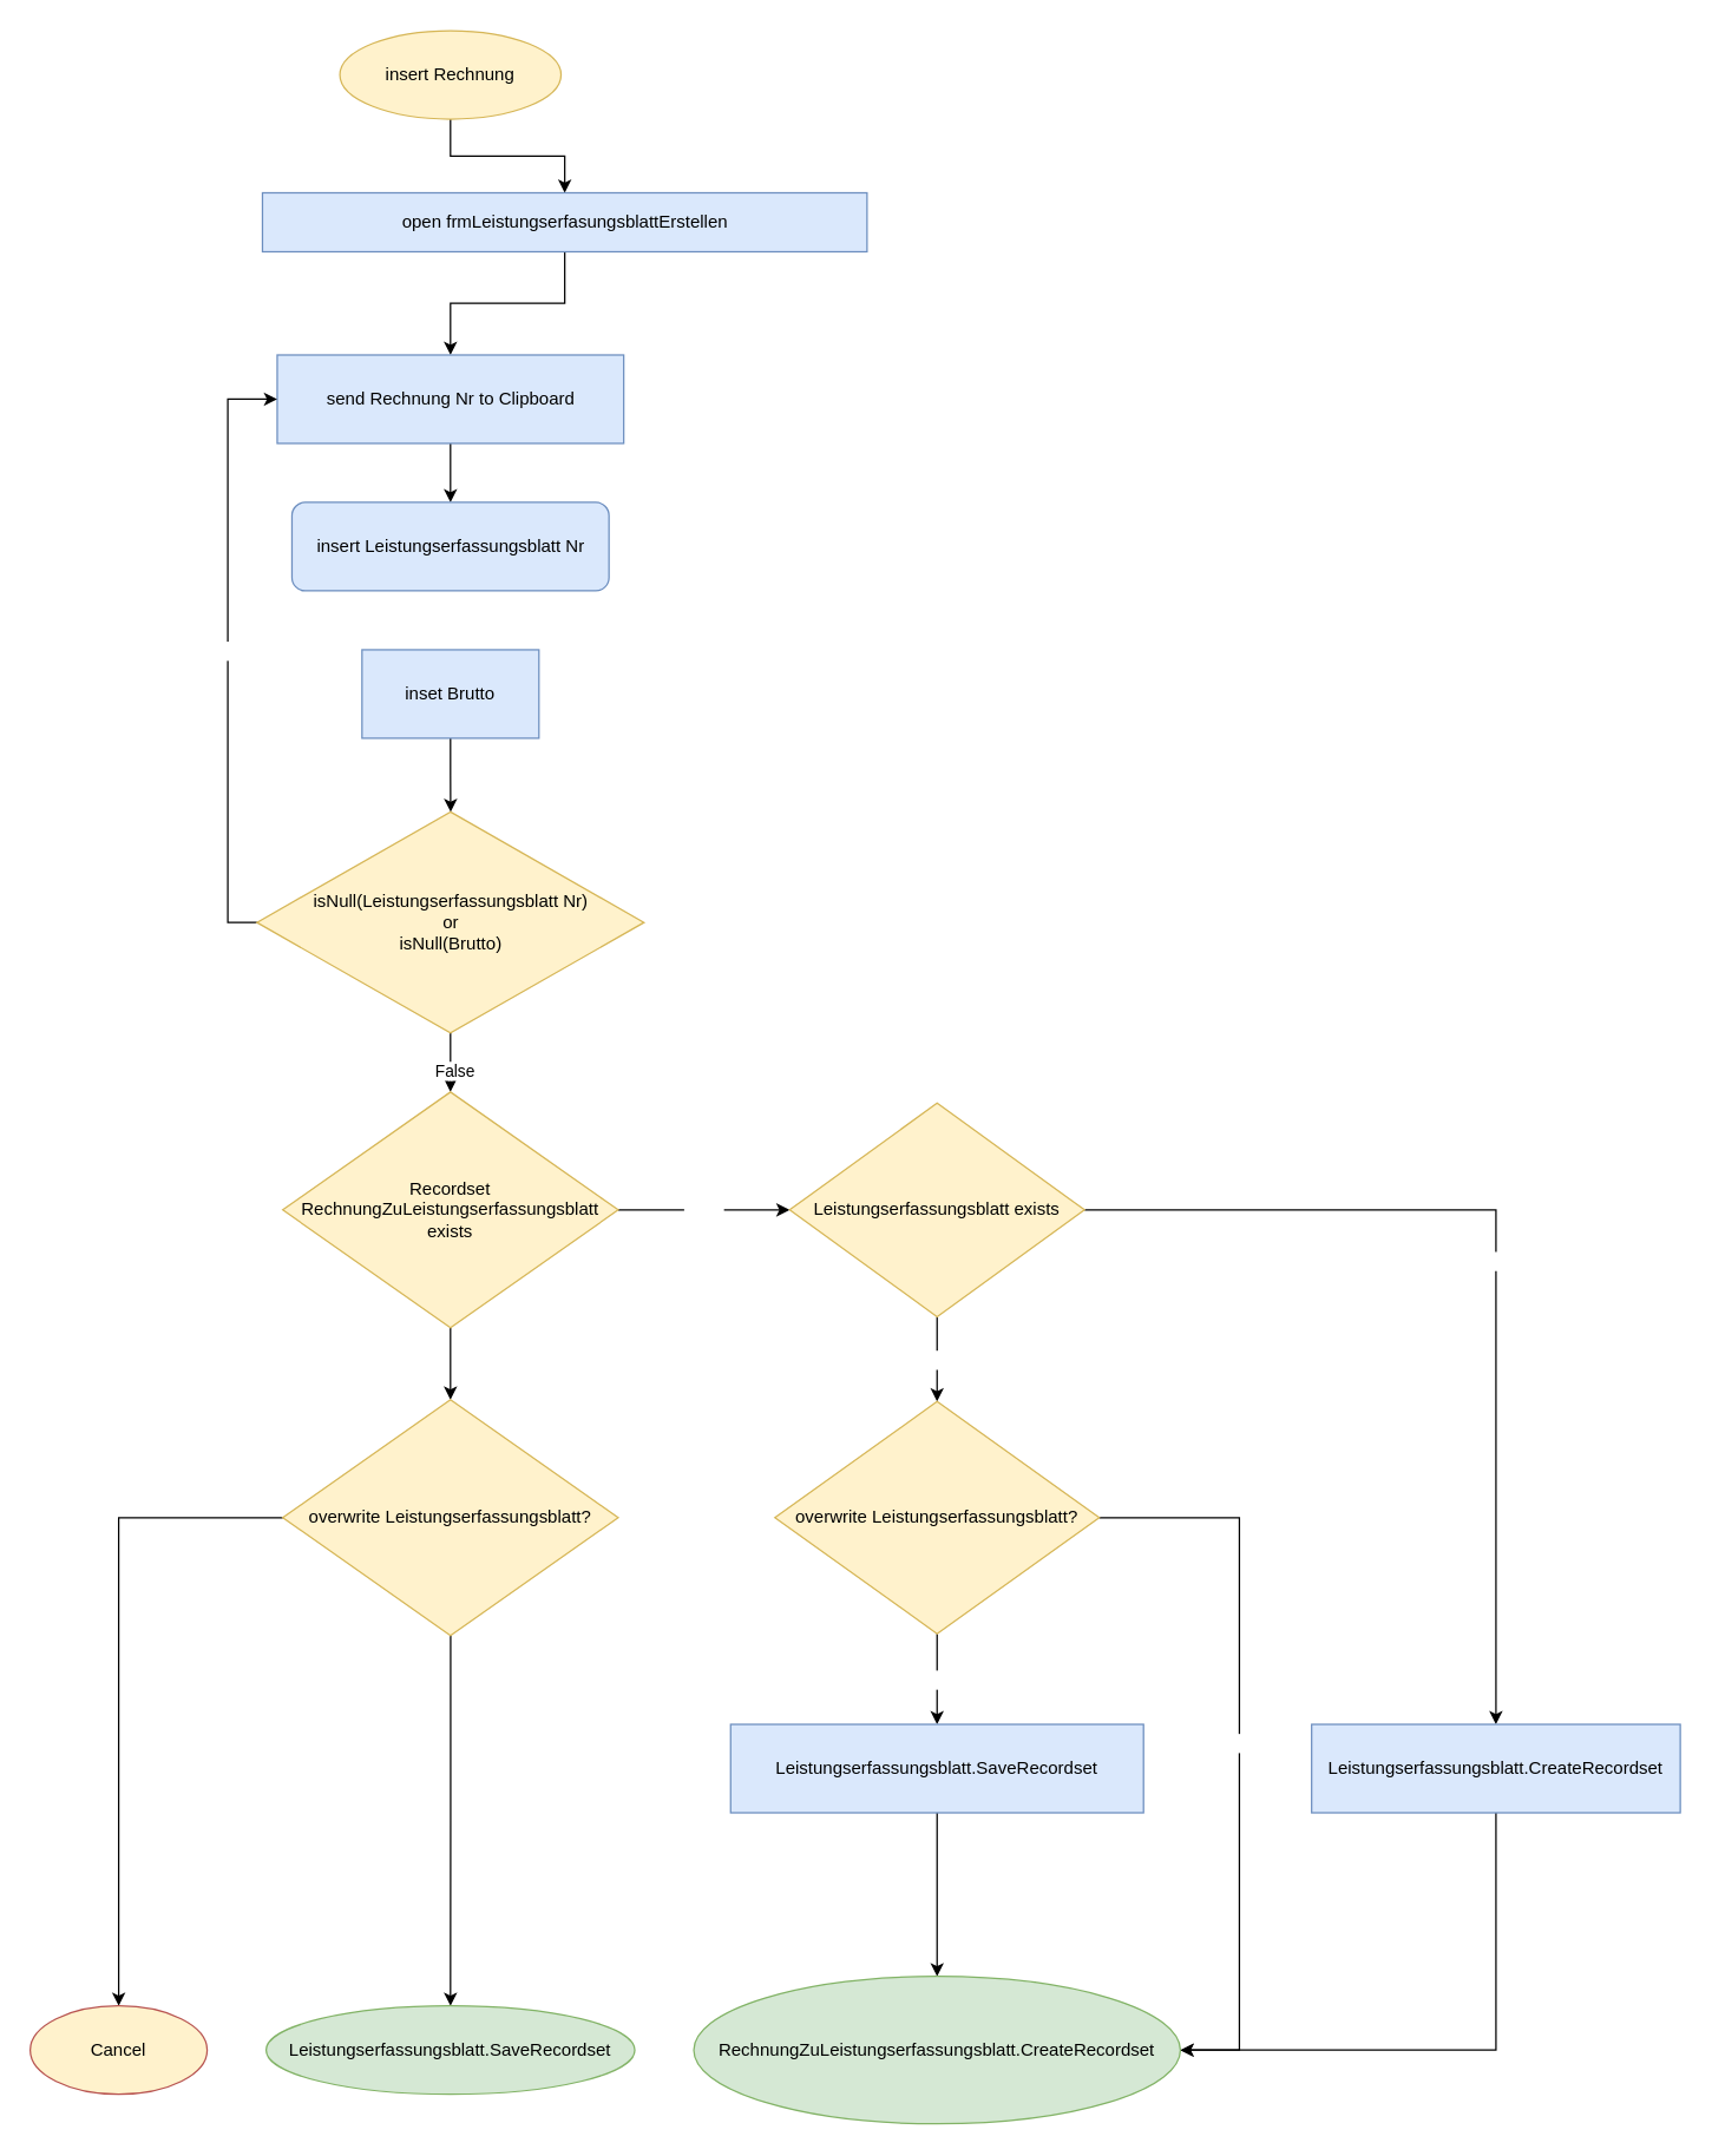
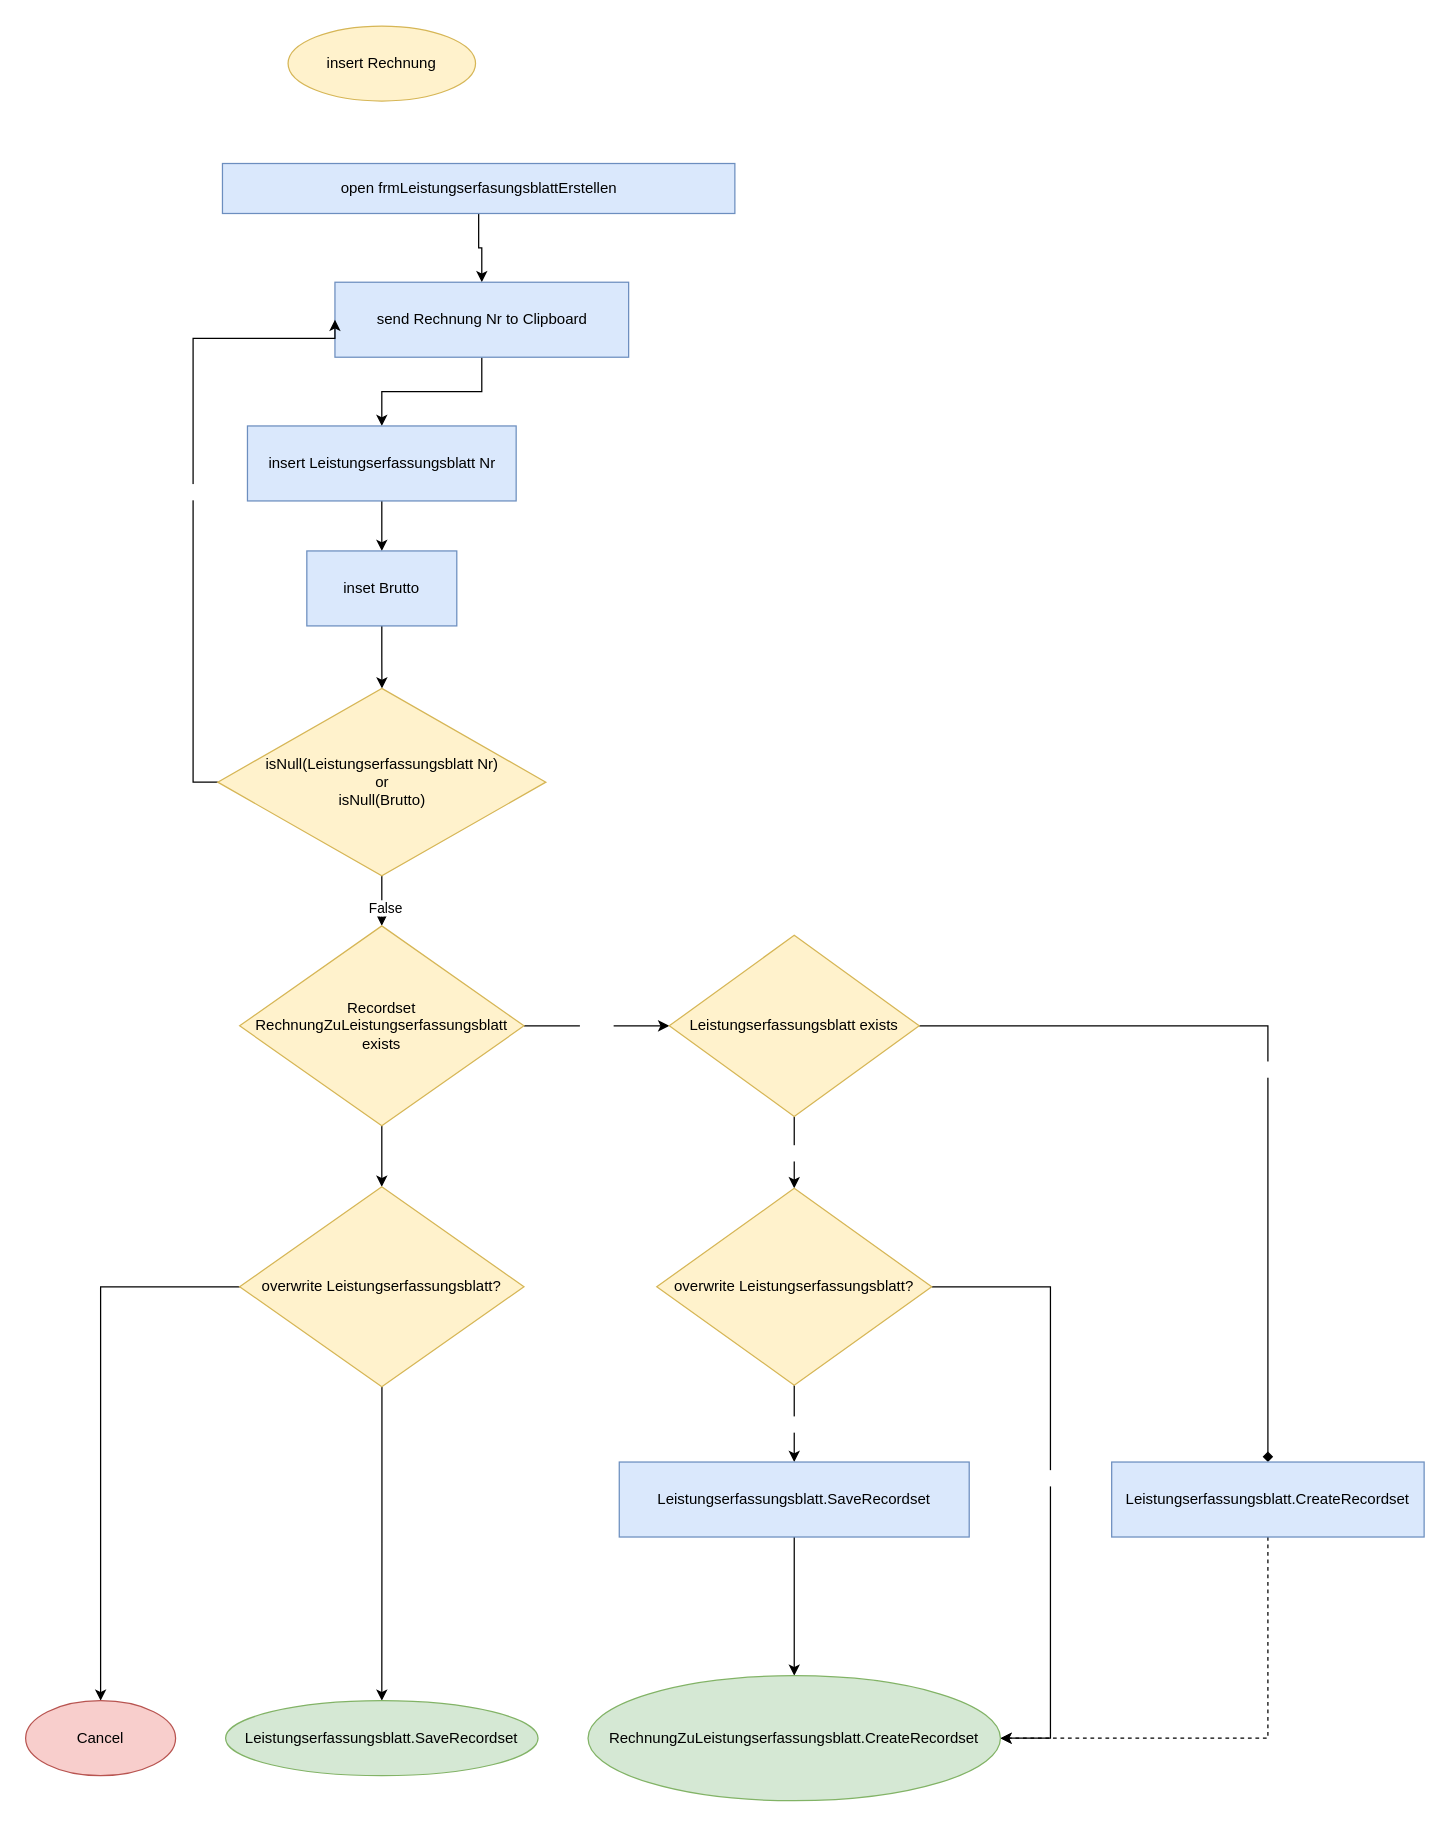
  <mxCell id="0" />
  <mxCell id="1" parent="0" />
- <mxCell id="2" value="" style="edgeStyle=orthogonalEdgeStyle;rounded=0;orthogonalLoop=1;jettySize=auto;html=1;" parent="1" source="3" target="5" edge="1"><mxGeometry relative="1" as="geometry" /></mxCell>
  <mxCell id="3" value="insert Rechnung" style="ellipse;whiteSpace=wrap;html=1;fillColor=#fff2cc;strokeColor=#d6b656;fontColor=#000000;" parent="1" vertex="1"><mxGeometry x="230" y="20" width="150" height="60" as="geometry" /></mxCell>
  <mxCell id="4" value="" style="edgeStyle=orthogonalEdgeStyle;rounded=0;orthogonalLoop=1;jettySize=auto;html=1;fontColor=#000000;" parent="1" source="5" target="7" edge="1"><mxGeometry relative="1" as="geometry" /></mxCell>
  <mxCell id="5" value="open frmLeistungserfasungsblattErstellen" style="whiteSpace=wrap;html=1;fillColor=#dae8fc;strokeColor=#6c8ebf;fontColor=#000000;" parent="1" vertex="1"><mxGeometry x="177.5" y="130" width="410" height="40" as="geometry" /></mxCell>
  <mxCell id="6" value="" style="edgeStyle=orthogonalEdgeStyle;rounded=0;orthogonalLoop=1;jettySize=auto;html=1;fontColor=#000000;" parent="1" source="7" target="9" edge="1"><mxGeometry relative="1" as="geometry" /></mxCell>
- <mxCell id="7" value="send Rechnung Nr to Clipboard" style="whiteSpace=wrap;html=1;fontColor=#000000;strokeColor=#6c8ebf;fillColor=#dae8fc;" parent="1" vertex="1"><mxGeometry x="187.5" y="240" width="235" height="60" as="geometry" /></mxCell>
- <mxCell id="9" value="insert Leistungserfassungsblatt Nr" style="whiteSpace=wrap;html=1;fontColor=#000000;strokeColor=#6c8ebf;fillColor=#dae8fc;rounded=1;" parent="1" vertex="1"><mxGeometry x="197.5" y="340" width="215" height="60" as="geometry" /></mxCell>
+ <mxCell id="7" value="send Rechnung Nr to Clipboard" style="whiteSpace=wrap;html=1;fontColor=#000000;strokeColor=#6c8ebf;fillColor=#dae8fc;" parent="1" vertex="1"><mxGeometry x="267.5" y="225" width="235" height="60" as="geometry" /></mxCell>
+ <mxCell id="8" value="" style="edgeStyle=orthogonalEdgeStyle;rounded=0;orthogonalLoop=1;jettySize=auto;html=1;fontColor=#000000;" parent="1" source="9" target="11" edge="1"><mxGeometry relative="1" as="geometry" /></mxCell>
+ <mxCell id="9" value="insert Leistungserfassungsblatt Nr" style="whiteSpace=wrap;html=1;fontColor=#000000;strokeColor=#6c8ebf;fillColor=#dae8fc;" parent="1" vertex="1"><mxGeometry x="197.5" y="340" width="215" height="60" as="geometry" /></mxCell>
  <mxCell id="10" value="" style="edgeStyle=orthogonalEdgeStyle;rounded=0;orthogonalLoop=1;jettySize=auto;html=1;fontColor=#000000;" parent="1" source="11" target="15" edge="1"><mxGeometry relative="1" as="geometry" /></mxCell>
  <mxCell id="11" value="inset Brutto" style="whiteSpace=wrap;html=1;fontColor=#000000;strokeColor=#6c8ebf;fillColor=#dae8fc;" parent="1" vertex="1"><mxGeometry x="245" y="440" width="120" height="60" as="geometry" /></mxCell>
  <mxCell id="12" style="edgeStyle=orthogonalEdgeStyle;rounded=0;orthogonalLoop=1;jettySize=auto;html=1;exitX=0.5;exitY=1;exitDx=0;exitDy=0;entryX=0.5;entryY=0;entryDx=0;entryDy=0;" edge="1" parent="1" source="15" target="18"><mxGeometry relative="1" as="geometry" /></mxCell>
  <mxCell id="13" value="False" style="edgeLabel;html=1;align=center;verticalAlign=middle;resizable=0;points=[];" vertex="1" connectable="0" parent="12"><mxGeometry x="0.25" y="2" relative="1" as="geometry"><mxPoint as="offset" /></mxGeometry></mxCell>
  <mxCell id="14" value="True" style="edgeStyle=orthogonalEdgeStyle;rounded=0;orthogonalLoop=1;jettySize=auto;html=1;entryX=0;entryY=0.5;entryDx=0;entryDy=0;fontColor=#FFFFFF;align=center;verticalAlign=middle;" edge="1" parent="1" source="15" target="7"><mxGeometry relative="1" as="geometry"><Array as="points"><mxPoint x="154" y="625" /><mxPoint x="154" y="270" /></Array></mxGeometry></mxCell>
  <mxCell id="15" value="isNull(Leistungserfassungsblatt Nr)&lt;br&gt;or&lt;br&gt;isNull(Brutto)" style="rhombus;whiteSpace=wrap;html=1;fillColor=#fff2cc;strokeColor=#d6b656;fontColor=#000000;" parent="1" vertex="1"><mxGeometry x="173.75" y="550" width="262.5" height="150" as="geometry" /></mxCell>
  <mxCell id="16" value="False" style="edgeStyle=orthogonalEdgeStyle;rounded=0;orthogonalLoop=1;jettySize=auto;html=1;fontColor=#FFFFFF;" edge="1" parent="1" source="18" target="21"><mxGeometry relative="1" as="geometry" /></mxCell>
  <mxCell id="17" value="" style="edgeStyle=orthogonalEdgeStyle;rounded=0;orthogonalLoop=1;jettySize=auto;html=1;fontColor=#FFFFFF;align=center;verticalAlign=middle;" edge="1" parent="1" source="18" target="32"><mxGeometry relative="1" as="geometry" /></mxCell>
  <mxCell id="18" value="Recordset RechnungZuLeistungserfassungsblatt exists" style="rhombus;whiteSpace=wrap;html=1;strokeColor=#d6b656;fillColor=#fff2cc;fontColor=#000000;" vertex="1" parent="1"><mxGeometry x="191.25" y="740" width="227.5" height="160" as="geometry" /></mxCell>
- <mxCell id="19" value="False" style="edgeStyle=orthogonalEdgeStyle;rounded=0;orthogonalLoop=1;jettySize=auto;html=1;fontColor=#FFFFFF;" edge="1" parent="1" source="21" target="23"><mxGeometry relative="1" as="geometry" /></mxCell>
+ <mxCell id="19" value="False" style="edgeStyle=orthogonalEdgeStyle;rounded=0;orthogonalLoop=1;jettySize=auto;html=1;fontColor=#FFFFFF;endArrow=diamond;" edge="1" parent="1" source="21" target="23"><mxGeometry relative="1" as="geometry" /></mxCell>
  <mxCell id="20" value="True" style="edgeStyle=orthogonalEdgeStyle;rounded=0;orthogonalLoop=1;jettySize=auto;html=1;fontColor=#FFFFFF;" edge="1" parent="1" source="21" target="26"><mxGeometry relative="1" as="geometry" /></mxCell>
  <mxCell id="21" value="Leistungserfassungsblatt exists" style="rhombus;whiteSpace=wrap;html=1;strokeColor=#d6b656;fillColor=#fff2cc;fontColor=#000000;" vertex="1" parent="1"><mxGeometry x="535" y="747.5" width="200" height="145" as="geometry" /></mxCell>
- <mxCell id="22" style="edgeStyle=orthogonalEdgeStyle;rounded=0;orthogonalLoop=1;jettySize=auto;html=1;entryX=1;entryY=0.5;entryDx=0;entryDy=0;fontColor=#000000;align=center;verticalAlign=middle;" edge="1" parent="1" source="23" target="29"><mxGeometry relative="1" as="geometry"><Array as="points"><mxPoint x="1014" y="1390" /></Array></mxGeometry></mxCell>
+ <mxCell id="22" style="edgeStyle=orthogonalEdgeStyle;rounded=0;orthogonalLoop=1;jettySize=auto;html=1;entryX=1;entryY=0.5;entryDx=0;entryDy=0;fontColor=#000000;align=center;verticalAlign=middle;dashed=1;" edge="1" parent="1" source="23" target="29"><mxGeometry relative="1" as="geometry"><Array as="points"><mxPoint x="1014" y="1390" /></Array></mxGeometry></mxCell>
  <mxCell id="23" value="Leistungserfassungsblatt.CreateRecordset" style="whiteSpace=wrap;html=1;strokeColor=#6c8ebf;fillColor=#dae8fc;fontColor=#000000;" vertex="1" parent="1"><mxGeometry x="889" y="1169" width="250" height="60" as="geometry" /></mxCell>
  <mxCell id="24" value="Yes" style="edgeStyle=orthogonalEdgeStyle;rounded=0;orthogonalLoop=1;jettySize=auto;html=1;fontColor=#FFFFFF;" edge="1" parent="1" source="26" target="28"><mxGeometry relative="1" as="geometry" /></mxCell>
  <mxCell id="25" value="No" style="edgeStyle=orthogonalEdgeStyle;rounded=0;orthogonalLoop=1;jettySize=auto;html=1;entryX=1;entryY=0.5;entryDx=0;entryDy=0;fontColor=#FFFFFF;align=center;verticalAlign=middle;" edge="1" parent="1" source="26" target="29"><mxGeometry relative="1" as="geometry"><Array as="points"><mxPoint x="840" y="1029" /><mxPoint x="840" y="1390" /></Array></mxGeometry></mxCell>
  <mxCell id="26" value="overwrite Leistungserfassungsblatt?" style="rhombus;whiteSpace=wrap;html=1;strokeColor=#d6b656;fillColor=#fff2cc;fontColor=#000000;" vertex="1" parent="1"><mxGeometry x="525" y="950" width="220" height="157.5" as="geometry" /></mxCell>
  <mxCell id="27" value="" style="edgeStyle=orthogonalEdgeStyle;rounded=0;orthogonalLoop=1;jettySize=auto;html=1;fontColor=#000000;" edge="1" parent="1" source="28" target="29"><mxGeometry relative="1" as="geometry" /></mxCell>
  <mxCell id="28" value="Leistungserfassungsblatt.SaveRecordset" style="whiteSpace=wrap;html=1;strokeColor=#6c8ebf;fillColor=#dae8fc;fontColor=#000000;" vertex="1" parent="1"><mxGeometry x="495" y="1169" width="280" height="60" as="geometry" /></mxCell>
  <mxCell id="29" value="RechnungZuLeistungserfassungsblatt.CreateRecordset" style="ellipse;whiteSpace=wrap;html=1;strokeColor=#82b366;fillColor=#d5e8d4;fontColor=#000000;" vertex="1" parent="1"><mxGeometry x="470" y="1340" width="330" height="100" as="geometry" /></mxCell>
  <mxCell id="30" value="" style="edgeStyle=orthogonalEdgeStyle;rounded=0;orthogonalLoop=1;jettySize=auto;html=1;fontColor=#000000;align=center;verticalAlign=middle;" edge="1" parent="1" source="32" target="33"><mxGeometry relative="1" as="geometry" /></mxCell>
  <mxCell id="31" value="" style="edgeStyle=orthogonalEdgeStyle;rounded=0;orthogonalLoop=1;jettySize=auto;html=1;fontColor=#000000;align=center;verticalAlign=middle;" edge="1" parent="1" source="32" target="34"><mxGeometry relative="1" as="geometry" /></mxCell>
  <mxCell id="32" value="overwrite Leistungserfassungsblatt?" style="rhombus;whiteSpace=wrap;html=1;strokeColor=#d6b656;fillColor=#fff2cc;fontColor=#000000;" vertex="1" parent="1"><mxGeometry x="191.25" y="948.75" width="227.5" height="160" as="geometry" /></mxCell>
- <mxCell id="33" value="Cancel" style="ellipse;whiteSpace=wrap;html=1;strokeColor=#b85450;fillColor=#fff2cc;fontColor=#000000;" vertex="1" parent="1"><mxGeometry x="20" y="1360" width="120" height="60" as="geometry" /></mxCell>
+ <mxCell id="33" value="Cancel" style="ellipse;whiteSpace=wrap;html=1;strokeColor=#b85450;fillColor=#f8cecc;fontColor=#000000;" vertex="1" parent="1"><mxGeometry x="20" y="1360" width="120" height="60" as="geometry" /></mxCell>
  <mxCell id="34" value="Leistungserfassungsblatt.SaveRecordset" style="ellipse;whiteSpace=wrap;html=1;strokeColor=#82b366;fillColor=#d5e8d4;fontColor=#000000;" vertex="1" parent="1"><mxGeometry x="180" y="1360" width="250" height="60" as="geometry" /></mxCell>
